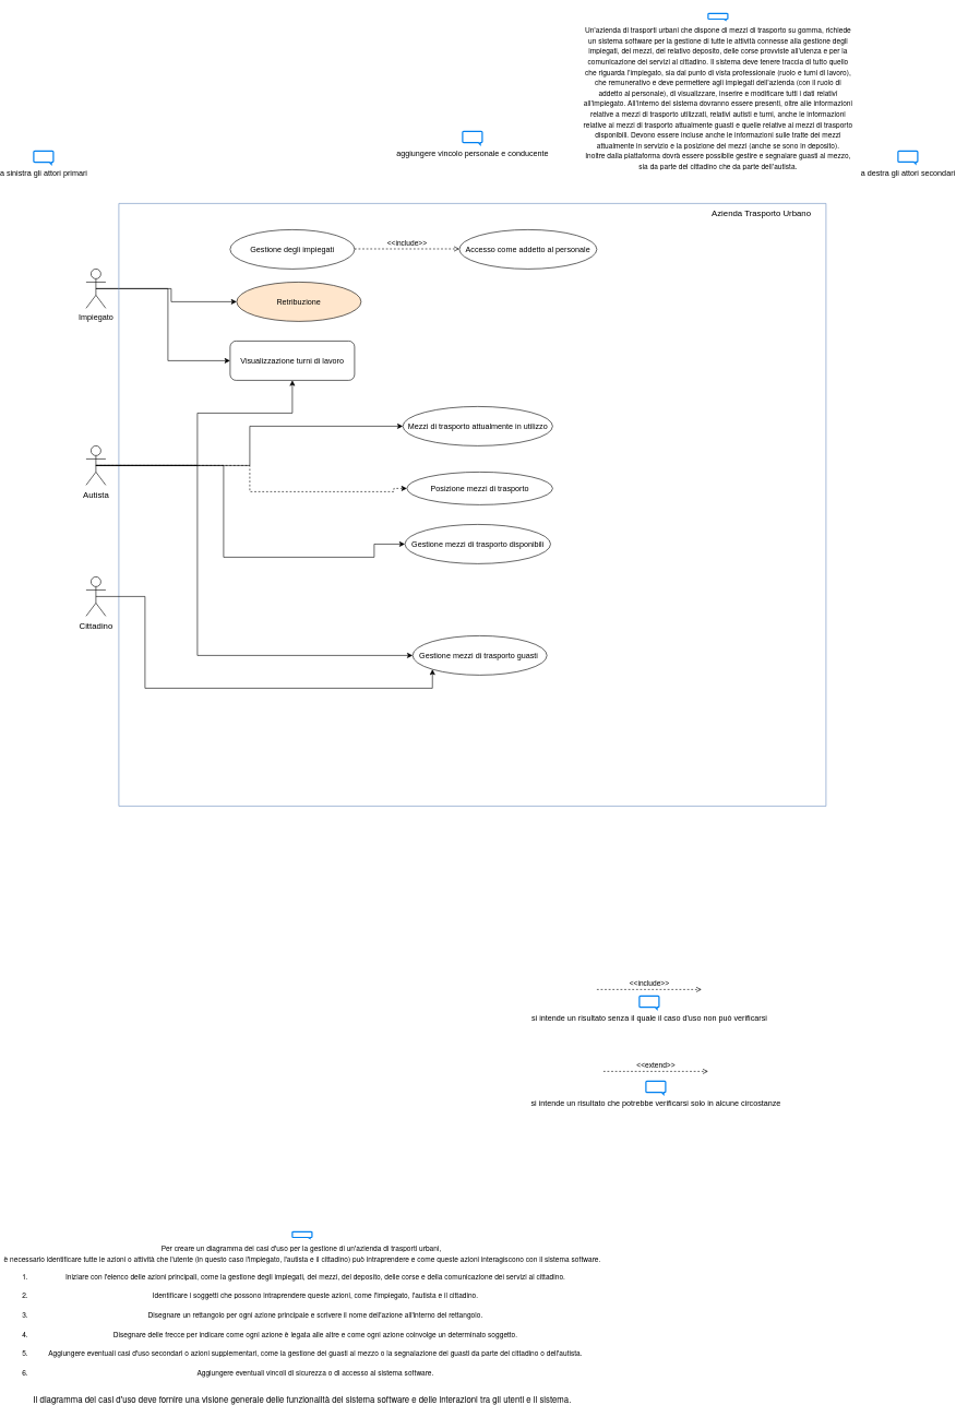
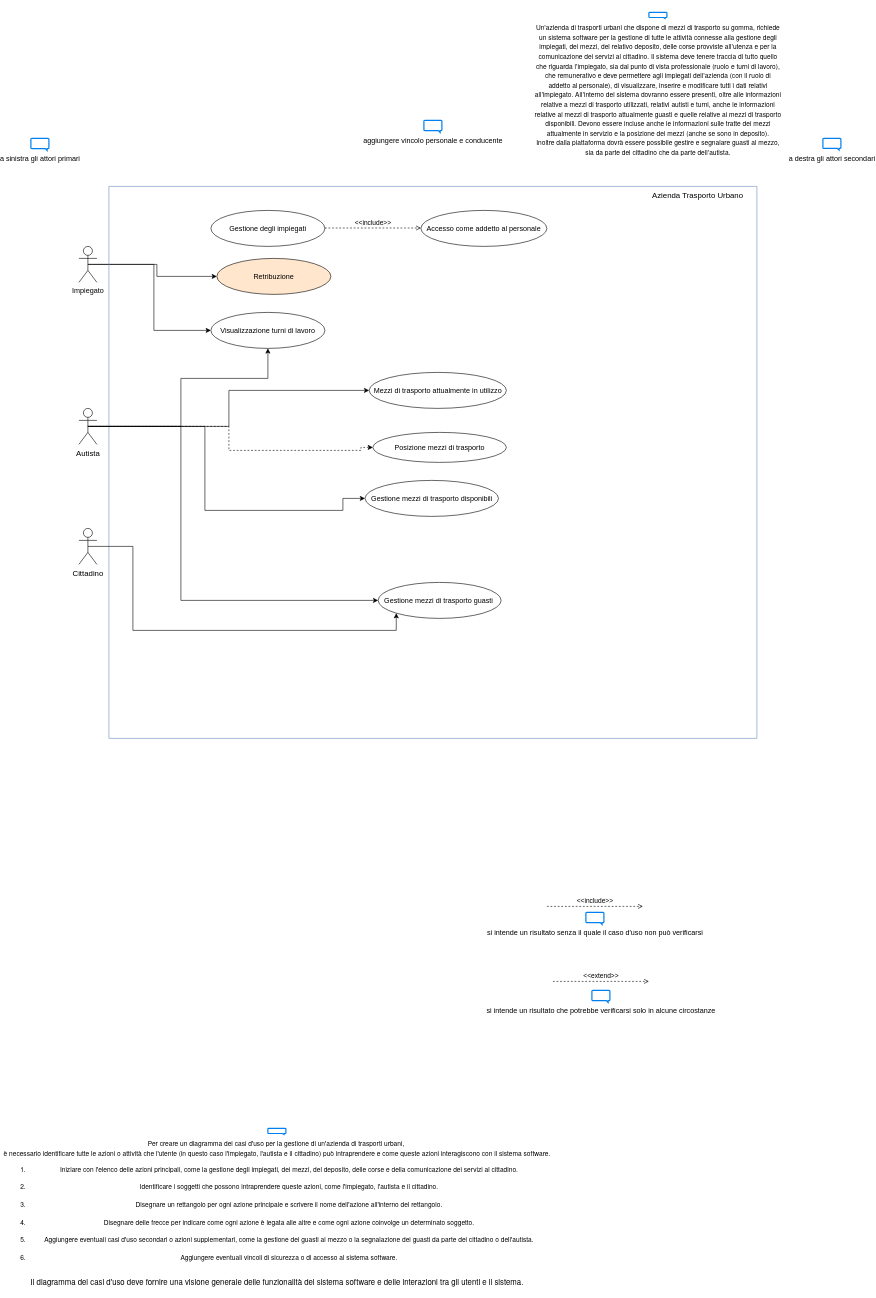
  <mxCell id="0" />
  <mxCell id="1" parent="0" />
  <mxCell id="2" style="edgeStyle=orthogonalEdgeStyle;rounded=0;orthogonalLoop=1;jettySize=auto;html=1;exitX=0.5;exitY=0.5;exitDx=0;exitDy=0;exitPerimeter=0;entryX=0;entryY=0.5;entryDx=0;entryDy=0;" edge="1" parent="1" source="4" target="13"><mxGeometry relative="1" as="geometry" /></mxCell>
  <mxCell id="3" style="edgeStyle=orthogonalEdgeStyle;rounded=0;orthogonalLoop=1;jettySize=auto;html=1;exitX=0.5;exitY=0.5;exitDx=0;exitDy=0;exitPerimeter=0;entryX=0;entryY=0.5;entryDx=0;entryDy=0;" edge="1" parent="1" source="4" target="15"><mxGeometry relative="1" as="geometry" /></mxCell>
  <mxCell id="4" value="Impiegato" style="shape=umlActor;verticalLabelPosition=bottom;verticalAlign=top;html=1;" parent="1" vertex="1"><mxGeometry x="100" y="410" width="30" height="60" as="geometry" /></mxCell>
  <mxCell id="5" value="" style="swimlane;startSize=0;fillColor=#dae8fc;strokeColor=#6c8ebf;" parent="1" vertex="1"><mxGeometry x="150" width="1080" height="920" as="geometry" y="310" /></mxCell>
  <mxCell id="6" value="Azienda Trasporto Urbano" style="text;html=1;align=center;verticalAlign=middle;resizable=0;points=[];autosize=1;strokeColor=none;fillColor=none;fontSize=13;" parent="5" vertex="1"><mxGeometry x="891" width="180" height="30" as="geometry" /></mxCell>
  <mxCell id="7" value="Accesso come addetto al personale" style="ellipse;whiteSpace=wrap;html=1;" vertex="1" parent="5"><mxGeometry x="520" y="40" width="210" height="60" as="geometry" /></mxCell>
  <mxCell id="8" value="Gestione degli impiegati" style="ellipse;whiteSpace=wrap;html=1;" vertex="1" parent="5"><mxGeometry x="170" y="40" width="190" height="60" as="geometry" /></mxCell>
  <mxCell id="9" value="Gestione mezzi di trasporto&amp;nbsp;guasti&amp;nbsp;" style="ellipse;whiteSpace=wrap;html=1;" vertex="1" parent="5"><mxGeometry x="448.75" y="660" width="205" height="60" as="geometry" /></mxCell>
- <mxCell id="10" value="Gestione mezzi di trasporto disponibili" style="ellipse;whiteSpace=wrap;html=1;" vertex="1" parent="5"><mxGeometry x="436.88" y="490" width="222.5" height="60" as="geometry" /></mxCell>
+ <mxCell id="10" value="Gestione mezzi di trasporto disponibili" style="ellipse;whiteSpace=wrap;html=1;" vertex="1" parent="5"><mxGeometry x="426.88" y="490" width="222.5" height="60" as="geometry" /></mxCell>
  <mxCell id="11" value="Posizione mezzi di trasporto" style="ellipse;whiteSpace=wrap;html=1;" vertex="1" parent="5"><mxGeometry x="440" y="410" width="222.5" height="50" as="geometry" /></mxCell>
  <mxCell id="12" value="Mezzi di trasporto attualmente in utilizzo" style="ellipse;whiteSpace=wrap;html=1;" vertex="1" parent="5"><mxGeometry x="433.75" y="310" width="228.75" height="60" as="geometry" /></mxCell>
- <mxCell id="13" value="Visualizzazione turni di lavoro" style="whiteSpace=wrap;html=1;rounded=1;" vertex="1" parent="5"><mxGeometry x="170" y="210" width="190" height="60" as="geometry" /></mxCell>
+ <mxCell id="13" value="Visualizzazione turni di lavoro" style="ellipse;whiteSpace=wrap;html=1;" vertex="1" parent="5"><mxGeometry x="170" y="210" width="190" height="60" as="geometry" /></mxCell>
  <mxCell id="14" value="&amp;lt;&amp;lt;include&amp;gt;&amp;gt;" style="html=1;verticalAlign=bottom;labelBackgroundColor=none;endArrow=open;endFill=0;dashed=1;rounded=0;" edge="1" parent="5"><mxGeometry width="160" relative="1" as="geometry"><mxPoint x="360" y="69.33" as="sourcePoint" /><mxPoint x="520" y="69.33" as="targetPoint" /><mxPoint as="offset" /></mxGeometry></mxCell>
  <mxCell id="15" value="Retribuzione" style="ellipse;whiteSpace=wrap;html=1;fillColor=#ffe6cc;" vertex="1" parent="5"><mxGeometry x="180" y="120" width="190" height="60" as="geometry" /></mxCell>
  <mxCell id="16" value="a destra gli attori secondari" style="html=1;verticalLabelPosition=bottom;align=center;labelBackgroundColor=#ffffff;verticalAlign=top;strokeWidth=2;strokeColor=#0080F0;shadow=0;dashed=0;shape=mxgraph.ios7.icons.message;" parent="1" vertex="1"><mxGeometry x="1340" y="230" width="30" height="19.5" as="geometry" /></mxCell>
  <mxCell id="17" value="a sinistra gli attori primari" style="html=1;verticalLabelPosition=bottom;align=center;labelBackgroundColor=#ffffff;verticalAlign=top;strokeWidth=2;strokeColor=#0080F0;shadow=0;dashed=0;shape=mxgraph.ios7.icons.message;" parent="1" vertex="1"><mxGeometry x="20" y="230" width="30" height="20" as="geometry" /></mxCell>
  <mxCell id="18" value="&lt;p style=&quot;margin: 0px; font-style: normal; font-variant-caps: normal; font-weight: normal; font-stretch: normal; line-height: normal; font-family: &amp;quot;Helvetica Neue&amp;quot;; font-size: 11px;&quot;&gt;&lt;font style=&quot;font-size: 11px;&quot;&gt;Un’azienda di trasporti urbani che dispone di mezzi di trasporto su gomma, richiede&lt;/font&gt;&lt;/p&gt;&lt;p style=&quot;margin: 0px; font-style: normal; font-variant-caps: normal; font-weight: normal; font-stretch: normal; line-height: normal; font-family: &amp;quot;Helvetica Neue&amp;quot;; font-size: 11px;&quot;&gt;&lt;font style=&quot;font-size: 11px;&quot;&gt;un sistema software per la gestione di tutte le attività connesse alla gestione degli&lt;/font&gt;&lt;/p&gt;&lt;p style=&quot;margin: 0px; font-style: normal; font-variant-caps: normal; font-weight: normal; font-stretch: normal; line-height: normal; font-family: &amp;quot;Helvetica Neue&amp;quot;; font-size: 11px;&quot;&gt;&lt;font style=&quot;font-size: 11px;&quot;&gt;impiegati, dei mezzi, del relativo deposito, delle corse provviste all’utenza e per la&lt;/font&gt;&lt;/p&gt;&lt;p style=&quot;margin: 0px; font-style: normal; font-variant-caps: normal; font-weight: normal; font-stretch: normal; line-height: normal; font-family: &amp;quot;Helvetica Neue&amp;quot;; font-size: 11px;&quot;&gt;&lt;font style=&quot;font-size: 11px;&quot;&gt;comunicazione dei servizi al cittadino. Il sistema deve tenere traccia di tutto quello&lt;/font&gt;&lt;/p&gt;&lt;p style=&quot;margin: 0px; font-style: normal; font-variant-caps: normal; font-weight: normal; font-stretch: normal; line-height: normal; font-family: &amp;quot;Helvetica Neue&amp;quot;; font-size: 11px;&quot;&gt;&lt;font style=&quot;font-size: 11px;&quot;&gt;che riguarda l’impiegato, sia dal punto di vista professionale (ruolo e turni di lavoro),&lt;/font&gt;&lt;/p&gt;&lt;p style=&quot;margin: 0px; font-style: normal; font-variant-caps: normal; font-weight: normal; font-stretch: normal; line-height: normal; font-family: &amp;quot;Helvetica Neue&amp;quot;; font-size: 11px;&quot;&gt;&lt;font style=&quot;font-size: 11px;&quot;&gt;che remunerativo e deve permettere agli impiegati dell’azienda (con il ruolo di&lt;/font&gt;&lt;/p&gt;&lt;p style=&quot;margin: 0px; font-style: normal; font-variant-caps: normal; font-weight: normal; font-stretch: normal; line-height: normal; font-family: &amp;quot;Helvetica Neue&amp;quot;; font-size: 11px;&quot;&gt;&lt;font style=&quot;font-size: 11px;&quot;&gt;addetto al personale), di visualizzare, inserire e modificare tutti i dati relativi&lt;/font&gt;&lt;/p&gt;&lt;p style=&quot;margin: 0px; font-style: normal; font-variant-caps: normal; font-weight: normal; font-stretch: normal; line-height: normal; font-family: &amp;quot;Helvetica Neue&amp;quot;; font-size: 11px;&quot;&gt;&lt;font style=&quot;font-size: 11px;&quot;&gt;all’impiegato. All’interno del sistema dovranno essere presenti, oltre alle informazioni&lt;/font&gt;&lt;/p&gt;&lt;p style=&quot;margin: 0px; font-style: normal; font-variant-caps: normal; font-weight: normal; font-stretch: normal; line-height: normal; font-family: &amp;quot;Helvetica Neue&amp;quot;; font-size: 11px;&quot;&gt;&lt;font style=&quot;font-size: 11px;&quot;&gt;relative a mezzi di trasporto utilizzati, relativi autisti e turni, anche le informazioni&lt;/font&gt;&lt;/p&gt;&lt;p style=&quot;margin: 0px; font-style: normal; font-variant-caps: normal; font-weight: normal; font-stretch: normal; line-height: normal; font-family: &amp;quot;Helvetica Neue&amp;quot;; font-size: 11px;&quot;&gt;&lt;font style=&quot;font-size: 11px;&quot;&gt;relative ai mezzi di trasporto attualmente guasti e quelle relative ai mezzi di trasporto&lt;/font&gt;&lt;/p&gt;&lt;p style=&quot;margin: 0px; font-style: normal; font-variant-caps: normal; font-weight: normal; font-stretch: normal; line-height: normal; font-family: &amp;quot;Helvetica Neue&amp;quot;; font-size: 11px;&quot;&gt;&lt;font style=&quot;font-size: 11px;&quot;&gt;disponibili. Devono essere incluse anche le informazioni sulle tratte dei mezzi&lt;/font&gt;&lt;/p&gt;&lt;p style=&quot;margin: 0px; font-style: normal; font-variant-caps: normal; font-weight: normal; font-stretch: normal; line-height: normal; font-family: &amp;quot;Helvetica Neue&amp;quot;; font-size: 11px;&quot;&gt;&lt;font style=&quot;font-size: 11px;&quot;&gt;attualmente in servizio e la posizione dei mezzi (anche se sono in deposito).&lt;/font&gt;&lt;/p&gt;&lt;p style=&quot;margin: 0px; font-style: normal; font-variant-caps: normal; font-weight: normal; font-stretch: normal; line-height: normal; font-family: &amp;quot;Helvetica Neue&amp;quot;; font-size: 11px;&quot;&gt;&lt;font style=&quot;font-size: 11px;&quot;&gt;Inoltre dalla piattaforma dovrà essere possibile gestire e segnalare guasti al mezzo,&lt;/font&gt;&lt;/p&gt;&lt;p style=&quot;margin: 0px; font-style: normal; font-variant-caps: normal; font-weight: normal; font-stretch: normal; line-height: normal; font-family: &amp;quot;Helvetica Neue&amp;quot;; font-size: 11px;&quot;&gt;&lt;font style=&quot;font-size: 11px;&quot;&gt;sia da parte del cittadino che da parte dell’autista.&lt;/font&gt;&lt;/p&gt;&lt;font style=&quot;font-size: 11px;&quot;&gt;&lt;br&gt;&lt;/font&gt;" style="html=1;verticalLabelPosition=bottom;align=center;labelBackgroundColor=#ffffff;verticalAlign=top;strokeWidth=2;strokeColor=#0080F0;shadow=0;dashed=0;shape=mxgraph.ios7.icons.message;" parent="1" vertex="1"><mxGeometry x="1050" y="20" width="30" height="10" as="geometry" /></mxCell>
  <mxCell id="19" value="&lt;p style=&quot;margin: 0px; font-stretch: normal; line-height: normal; font-family: &amp;quot;Helvetica Neue&amp;quot;; font-size: 11px;&quot;&gt;&lt;font style=&quot;font-size: 11px;&quot;&gt;Per creare un diagramma dei casi d'uso per la gestione di un'azienda di trasporti urbani,&amp;nbsp;&lt;/font&gt;&lt;/p&gt;&lt;p style=&quot;margin: 0px; font-stretch: normal; line-height: normal; font-family: &amp;quot;Helvetica Neue&amp;quot;; font-size: 11px;&quot;&gt;&lt;font style=&quot;font-size: 11px;&quot;&gt;è necessario identificare tutte le azioni o attività che l'utente (in questo caso l'impiegato, l'autista e il cittadino) può intraprendere e come queste azioni interagiscono con il sistema software.&lt;/font&gt;&lt;/p&gt;&lt;ol style=&quot;font-size: 11px;&quot;&gt;&lt;li style=&quot;margin: 0px; font-stretch: normal; line-height: normal; font-family: &amp;quot;Helvetica Neue&amp;quot;;&quot;&gt;&lt;font style=&quot;font-size: 11px;&quot;&gt;Iniziare con l'elenco delle azioni principali, come la gestione degli impiegati, dei mezzi, del deposito, delle corse e della comunicazione dei servizi al cittadino.&lt;/font&gt;&lt;/li&gt;&lt;br&gt;&lt;li style=&quot;margin: 0px; font-stretch: normal; line-height: normal; font-family: &amp;quot;Helvetica Neue&amp;quot;;&quot;&gt;&lt;font style=&quot;font-size: 11px;&quot;&gt;Identificare i soggetti che possono intraprendere queste azioni, come l'impiegato, l'autista e il cittadino.&lt;/font&gt;&lt;/li&gt;&lt;br&gt;&lt;li style=&quot;margin: 0px; font-stretch: normal; line-height: normal; font-family: &amp;quot;Helvetica Neue&amp;quot;;&quot;&gt;&lt;font style=&quot;font-size: 11px;&quot;&gt;Disegnare un rettangolo per ogni azione principale e scrivere il nome dell'azione all'interno del rettangolo.&lt;/font&gt;&lt;/li&gt;&lt;br&gt;&lt;li style=&quot;margin: 0px; font-stretch: normal; line-height: normal; font-family: &amp;quot;Helvetica Neue&amp;quot;;&quot;&gt;&lt;font style=&quot;font-size: 11px;&quot;&gt;Disegnare delle frecce per indicare come ogni azione è legata alle altre e come ogni azione coinvolge un determinato soggetto.&lt;/font&gt;&lt;/li&gt;&lt;br&gt;&lt;li style=&quot;margin: 0px; font-stretch: normal; line-height: normal; font-family: &amp;quot;Helvetica Neue&amp;quot;;&quot;&gt;&lt;font style=&quot;font-size: 11px;&quot;&gt;Aggiungere eventuali casi d'uso secondari o azioni supplementari, come la gestione dei guasti al mezzo o la segnalazione dei guasti da parte del cittadino o dell'autista.&lt;/font&gt;&lt;/li&gt;&lt;br&gt;&lt;li style=&quot;margin: 0px; font-stretch: normal; line-height: normal; font-family: &amp;quot;Helvetica Neue&amp;quot;;&quot;&gt;&lt;font style=&quot;font-size: 11px;&quot;&gt;Aggiungere eventuali vincoli di sicurezza o di accesso al sistema software.&lt;/font&gt;&lt;/li&gt;&lt;br&gt;&lt;/ol&gt;&lt;p style=&quot;margin: 0px; font-stretch: normal; line-height: normal; font-family: &amp;quot;Helvetica Neue&amp;quot;; font-size: 13px;&quot;&gt;&lt;font style=&quot;font-size: 13px;&quot;&gt;Il diagramma dei casi d'uso deve fornire una visione generale delle funzionalità del sistema software e delle interazioni tra gli utenti e il sistema.&lt;/font&gt;&lt;/p&gt;&lt;font style=&quot;font-size: 13px;&quot;&gt;&lt;br&gt;&lt;/font&gt;" style="html=1;verticalLabelPosition=bottom;align=center;labelBackgroundColor=#ffffff;verticalAlign=top;strokeWidth=2;strokeColor=#0080F0;shadow=0;dashed=0;shape=mxgraph.ios7.icons.message;" parent="1" vertex="1"><mxGeometry x="415" y="1880" width="30" height="10" as="geometry" /></mxCell>
  <mxCell id="20" style="edgeStyle=orthogonalEdgeStyle;rounded=0;orthogonalLoop=1;jettySize=auto;html=1;exitX=0.5;exitY=0.5;exitDx=0;exitDy=0;exitPerimeter=0;" edge="1" parent="1" source="25" target="13"><mxGeometry relative="1" as="geometry"><Array as="points"><mxPoint x="270" y="710" /><mxPoint x="270" y="630" /><mxPoint x="415" y="630" /></Array></mxGeometry></mxCell>
  <mxCell id="21" style="edgeStyle=orthogonalEdgeStyle;rounded=0;orthogonalLoop=1;jettySize=auto;html=1;exitX=0.5;exitY=0.5;exitDx=0;exitDy=0;exitPerimeter=0;entryX=0;entryY=0.5;entryDx=0;entryDy=0;" edge="1" parent="1" source="25" target="12"><mxGeometry relative="1" as="geometry"><Array as="points"><mxPoint x="350" y="710" /><mxPoint x="350" y="650" /></Array></mxGeometry></mxCell>
  <mxCell id="22" style="edgeStyle=orthogonalEdgeStyle;rounded=0;orthogonalLoop=1;jettySize=auto;html=1;exitX=0.5;exitY=0.5;exitDx=0;exitDy=0;exitPerimeter=0;entryX=0;entryY=0.5;entryDx=0;entryDy=0;dashed=1;" edge="1" parent="1" source="25" target="11"><mxGeometry relative="1" as="geometry"><mxPoint x="530" y="750" as="targetPoint" /><Array as="points"><mxPoint x="350" y="710" /><mxPoint x="350" y="750" /><mxPoint x="570" y="750" /><mxPoint x="570" y="745" /></Array></mxGeometry></mxCell>
  <mxCell id="23" style="edgeStyle=orthogonalEdgeStyle;rounded=0;orthogonalLoop=1;jettySize=auto;html=1;exitX=0.5;exitY=0.5;exitDx=0;exitDy=0;exitPerimeter=0;entryX=0;entryY=0.5;entryDx=0;entryDy=0;" edge="1" parent="1" source="25" target="10"><mxGeometry relative="1" as="geometry"><Array as="points"><mxPoint x="310" y="710" /><mxPoint x="310" y="850" /><mxPoint x="540" y="850" /><mxPoint x="540" y="830" /></Array></mxGeometry></mxCell>
  <mxCell id="24" style="edgeStyle=orthogonalEdgeStyle;rounded=0;orthogonalLoop=1;jettySize=auto;html=1;exitX=0.5;exitY=0.5;exitDx=0;exitDy=0;exitPerimeter=0;entryX=0;entryY=0.5;entryDx=0;entryDy=0;" edge="1" parent="1" source="25" target="9"><mxGeometry relative="1" as="geometry"><Array as="points"><mxPoint x="270" y="710" /><mxPoint x="270" y="1000" /></Array></mxGeometry></mxCell>
  <mxCell id="25" value="Autista" style="shape=umlActor;verticalLabelPosition=bottom;verticalAlign=top;html=1;fontSize=13;" parent="1" vertex="1"><mxGeometry x="100" y="680" width="30" height="60" as="geometry" /></mxCell>
  <mxCell id="26" style="edgeStyle=orthogonalEdgeStyle;rounded=0;orthogonalLoop=1;jettySize=auto;html=1;exitX=0.5;exitY=0.5;exitDx=0;exitDy=0;exitPerimeter=0;entryX=0;entryY=1;entryDx=0;entryDy=0;" edge="1" parent="1" source="27" target="9"><mxGeometry relative="1" as="geometry"><Array as="points"><mxPoint x="190" y="910" /><mxPoint x="190" y="1050" /><mxPoint x="628" y="1050" /></Array></mxGeometry></mxCell>
  <mxCell id="27" value="Cittadino" style="shape=umlActor;verticalLabelPosition=bottom;verticalAlign=top;html=1;fontSize=13;" parent="1" vertex="1"><mxGeometry x="100" y="880" width="30" height="60" as="geometry" /></mxCell>
  <mxCell id="28" value="si intende un risultato senza il quale il caso d'uso non può verificarsi" style="html=1;verticalLabelPosition=bottom;align=center;labelBackgroundColor=#ffffff;verticalAlign=top;strokeWidth=2;strokeColor=#0080F0;shadow=0;dashed=0;shape=mxgraph.ios7.icons.message;" parent="1" vertex="1"><mxGeometry x="945" y="1520" width="30" height="20" as="geometry" /></mxCell>
  <mxCell id="29" value="si intende un risultato che potrebbe verificarsi solo in alcune circostanze" style="html=1;verticalLabelPosition=bottom;align=center;labelBackgroundColor=#ffffff;verticalAlign=top;strokeWidth=2;strokeColor=#0080F0;shadow=0;dashed=0;shape=mxgraph.ios7.icons.message;" parent="1" vertex="1"><mxGeometry x="955" y="1650" width="30" height="20" as="geometry" /></mxCell>
  <mxCell id="30" value="&amp;lt;&amp;lt;extend&amp;gt;&amp;gt;" style="html=1;verticalAlign=bottom;labelBackgroundColor=none;endArrow=open;endFill=0;dashed=1;rounded=0;" parent="1" edge="1"><mxGeometry width="160" relative="1" as="geometry"><mxPoint x="890" y="1635" as="sourcePoint" /><mxPoint x="1050" y="1635" as="targetPoint" /></mxGeometry></mxCell>
  <mxCell id="31" value="&amp;lt;&amp;lt;include&amp;gt;&amp;gt;" style="html=1;verticalAlign=bottom;labelBackgroundColor=none;endArrow=open;endFill=0;dashed=1;rounded=0;" parent="1" edge="1"><mxGeometry width="160" relative="1" as="geometry"><mxPoint x="880" y="1510" as="sourcePoint" /><mxPoint x="1040" y="1510" as="targetPoint" /><mxPoint as="offset" /></mxGeometry></mxCell>
  <mxCell id="32" value="aggiungere vincolo personale e conducente" style="html=1;verticalLabelPosition=bottom;align=center;labelBackgroundColor=#ffffff;verticalAlign=top;strokeWidth=2;strokeColor=#0080F0;shadow=0;dashed=0;shape=mxgraph.ios7.icons.message;" parent="1" vertex="1"><mxGeometry x="675" y="200" width="30" height="20" as="geometry" /></mxCell>
